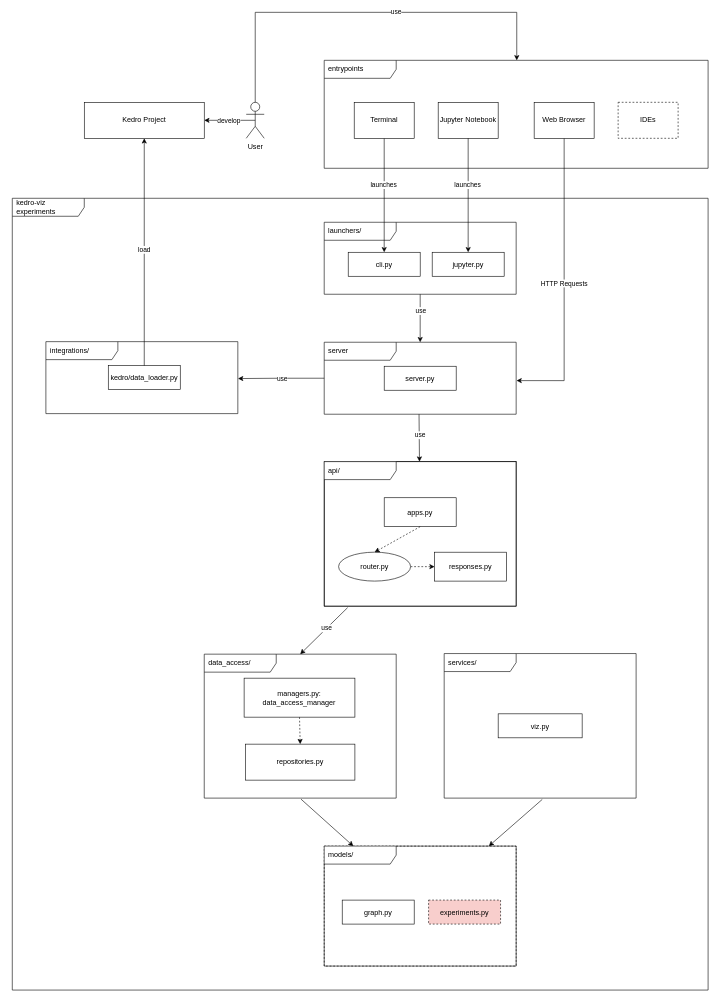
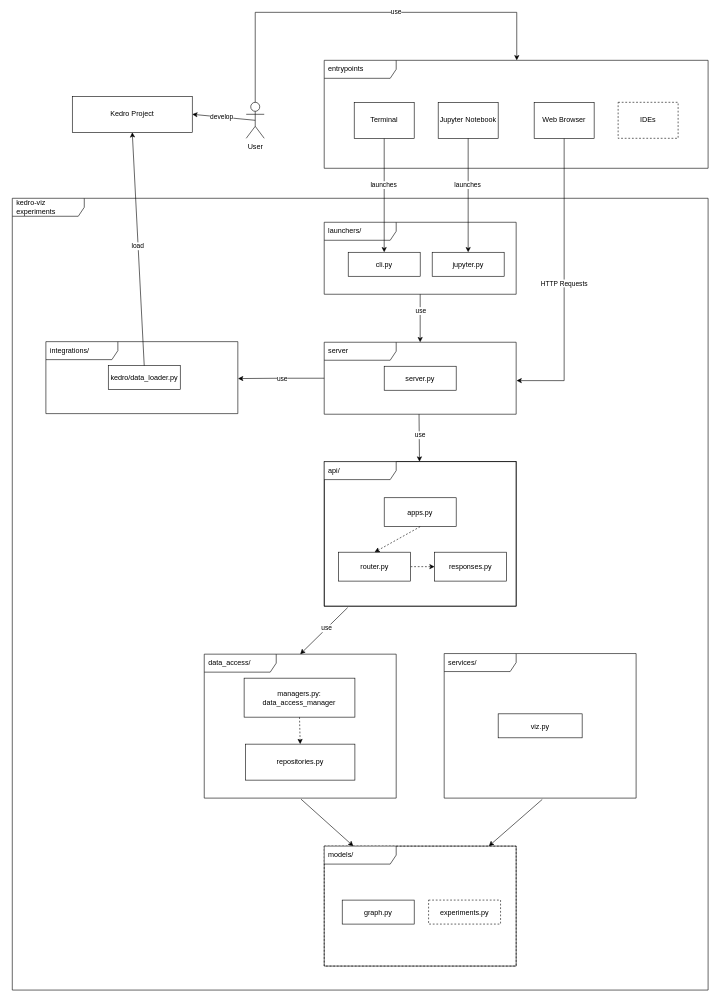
  <mxCell id="0" />
  <mxCell id="1" parent="0" />
  <mxCell id="2" value="entrypoints" style="shape=umlFrame;whiteSpace=wrap;html=1;width=120;height=30;boundedLbl=1;verticalAlign=middle;align=left;spacingLeft=5;strokeColor=#000000;" parent="1" vertex="1"><mxGeometry x="540" y="100" width="640" height="180" as="geometry" /></mxCell>
  <mxCell id="3" value="kedro-viz experiments" style="shape=umlFrame;whiteSpace=wrap;html=1;width=120;height=30;boundedLbl=1;verticalAlign=middle;align=left;spacingLeft=5;strokeColor=#000000;" parent="1" vertex="1"><mxGeometry x="20" y="330" width="1160" height="1320" as="geometry" /></mxCell>
  <mxCell id="4" style="edgeStyle=none;rounded=0;orthogonalLoop=1;jettySize=auto;html=1;fontColor=#000000;exitX=0.494;exitY=1;exitDx=0;exitDy=0;exitPerimeter=0;strokeColor=#000000;" parent="1" source="8" target="16" edge="1"><mxGeometry relative="1" as="geometry" /></mxCell>
  <mxCell id="5" value="use" style="edgeLabel;html=1;align=center;verticalAlign=middle;resizable=0;points=[];" parent="4" vertex="1" connectable="0"><mxGeometry x="-0.12" y="1" relative="1" as="geometry"><mxPoint as="offset" /></mxGeometry></mxCell>
  <mxCell id="6" style="edgeStyle=orthogonalEdgeStyle;rounded=0;orthogonalLoop=1;jettySize=auto;html=1;entryX=1.001;entryY=0.513;entryDx=0;entryDy=0;entryPerimeter=0;strokeColor=#000000;" parent="1" source="8" target="54" edge="1"><mxGeometry relative="1" as="geometry"><mxPoint x="400" y="630" as="targetPoint" /></mxGeometry></mxCell>
  <mxCell id="7" value="use" style="edgeLabel;html=1;align=center;verticalAlign=middle;resizable=0;points=[];" parent="6" vertex="1" connectable="0"><mxGeometry x="-0.012" relative="1" as="geometry"><mxPoint as="offset" /></mxGeometry></mxCell>
  <mxCell id="8" value="server" style="shape=umlFrame;whiteSpace=wrap;html=1;width=120;height=30;boundedLbl=1;verticalAlign=middle;align=left;spacingLeft=5;strokeColor=#000000;" parent="1" vertex="1"><mxGeometry x="540" y="570" width="320" height="120" as="geometry" /></mxCell>
  <mxCell id="9" value="server.py" style="fontStyle=0;strokeColor=#000000;" parent="1" vertex="1"><mxGeometry x="640" y="610" width="120" height="40" as="geometry" /></mxCell>
  <mxCell id="10" value="" style="group" parent="1" vertex="1" connectable="0"><mxGeometry x="340" y="1100" width="320" height="230" as="geometry" /></mxCell>
  <mxCell id="11" value="data_access/" style="shape=umlFrame;whiteSpace=wrap;html=1;width=120;height=30;boundedLbl=1;verticalAlign=middle;align=left;spacingLeft=5;strokeColor=#000000;" parent="10" vertex="1"><mxGeometry y="-10" width="320" height="240" as="geometry" /></mxCell>
  <mxCell id="12" style="edgeStyle=none;rounded=0;orthogonalLoop=1;jettySize=auto;html=1;exitX=0.5;exitY=1;exitDx=0;exitDy=0;entryX=0.5;entryY=0;entryDx=0;entryDy=0;dashed=1;strokeColor=#000000;" parent="10" source="13" target="14" edge="1"><mxGeometry relative="1" as="geometry" /></mxCell>
  <mxCell id="13" value="managers.py:&lt;br&gt;data_access_manager" style="rounded=0;whiteSpace=wrap;html=1;strokeColor=#000000;" parent="10" vertex="1"><mxGeometry x="66.46" y="30" width="184.73" height="65" as="geometry" /></mxCell>
  <mxCell id="14" value="repositories.py" style="rounded=0;whiteSpace=wrap;html=1;strokeColor=#000000;" parent="10" vertex="1"><mxGeometry x="68.82" y="140" width="182.36" height="60" as="geometry" /></mxCell>
  <mxCell id="15" value="" style="group;strokeColor=#000000;" parent="1" vertex="1" connectable="0"><mxGeometry x="540" y="769" width="320" height="241" as="geometry" /></mxCell>
  <mxCell id="16" value="api/" style="shape=umlFrame;whiteSpace=wrap;html=1;width=120;height=30;boundedLbl=1;verticalAlign=middle;align=left;spacingLeft=5;strokeColor=#000000;" parent="15" vertex="1"><mxGeometry width="320" height="241" as="geometry" /></mxCell>
  <mxCell id="17" value="apps.py" style="fontStyle=0;strokeColor=#000000;" parent="15" vertex="1"><mxGeometry x="100" y="60.25" width="120" height="48.2" as="geometry" /></mxCell>
  <mxCell id="18" value="responses.py" style="fontStyle=0;strokeColor=#000000;" parent="15" vertex="1"><mxGeometry x="184" y="150.995" width="120" height="48.2" as="geometry" /></mxCell>
  <mxCell id="19" style="edgeStyle=none;rounded=0;orthogonalLoop=1;jettySize=auto;html=1;exitX=1;exitY=0.5;exitDx=0;exitDy=0;dashed=1;strokeColor=#000000;" parent="15" source="20" target="18" edge="1"><mxGeometry relative="1" as="geometry" /></mxCell>
- <mxCell id="20" value="router.py" style="ellipse;fontStyle=0;strokeColor=#000000;" parent="15" vertex="1"><mxGeometry x="24" y="150.995" width="120" height="48.2" as="geometry" /></mxCell>
+ <mxCell id="20" value="router.py" style="fontStyle=0;strokeColor=#000000;" parent="15" vertex="1"><mxGeometry x="24" y="150.995" width="120" height="48.2" as="geometry" /></mxCell>
  <mxCell id="21" style="edgeStyle=none;rounded=0;orthogonalLoop=1;jettySize=auto;html=1;exitX=0.5;exitY=1;exitDx=0;exitDy=0;entryX=0.5;entryY=0;entryDx=0;entryDy=0;dashed=1;strokeColor=#000000;" parent="15" source="17" target="20" edge="1"><mxGeometry relative="1" as="geometry" /></mxCell>
  <mxCell id="22" value="services/" style="shape=umlFrame;whiteSpace=wrap;html=1;width=120;height=30;boundedLbl=1;verticalAlign=middle;align=left;spacingLeft=5;strokeColor=#000000;" parent="1" vertex="1"><mxGeometry x="740" y="1089" width="320" height="241" as="geometry" /></mxCell>
  <mxCell id="23" value="viz.py" style="fontStyle=0;strokeColor=#000000;" parent="1" vertex="1"><mxGeometry x="830" y="1189.5" width="140" height="40" as="geometry" /></mxCell>
  <mxCell id="24" value="" style="group;dashed=1;strokeColor=#000000;" parent="1" vertex="1" connectable="0"><mxGeometry x="540" y="1410" width="320" height="200" as="geometry" /></mxCell>
  <mxCell id="25" value="models/" style="shape=umlFrame;whiteSpace=wrap;html=1;width=120;height=30;boundedLbl=1;verticalAlign=middle;align=left;spacingLeft=5;strokeColor=#000000;" parent="24" vertex="1"><mxGeometry width="320" height="200" as="geometry" /></mxCell>
  <mxCell id="26" value="graph.py" style="fontStyle=0;strokeColor=#000000;" parent="24" vertex="1"><mxGeometry x="30" y="90" width="120" height="40.0" as="geometry" /></mxCell>
- <mxCell id="27" value="experiments.py" style="fontStyle=0;dashed=1;strokeColor=#000000;fillColor=#f8cecc;" parent="24" vertex="1"><mxGeometry x="174" y="90" width="120" height="40.0" as="geometry" /></mxCell>
+ <mxCell id="27" value="experiments.py" style="fontStyle=0;dashed=1;strokeColor=#000000;" parent="24" vertex="1"><mxGeometry x="174" y="90" width="120" height="40.0" as="geometry" /></mxCell>
  <mxCell id="28" style="edgeStyle=orthogonalEdgeStyle;rounded=0;orthogonalLoop=1;jettySize=auto;html=1;entryX=0.5;entryY=0;entryDx=0;entryDy=0;entryPerimeter=0;strokeColor=#000000;" parent="1" source="30" target="8" edge="1"><mxGeometry relative="1" as="geometry" /></mxCell>
  <mxCell id="29" value="use" style="edgeLabel;html=1;align=center;verticalAlign=middle;resizable=0;points=[];" parent="28" vertex="1" connectable="0"><mxGeometry x="-0.322" relative="1" as="geometry"><mxPoint as="offset" /></mxGeometry></mxCell>
  <mxCell id="30" value="launchers/" style="shape=umlFrame;whiteSpace=wrap;html=1;width=120;height=30;boundedLbl=1;verticalAlign=middle;align=left;spacingLeft=5;strokeColor=#000000;" parent="1" vertex="1"><mxGeometry x="540" y="370" width="320" height="120" as="geometry" /></mxCell>
  <mxCell id="31" value="cli.py" style="fontStyle=0;strokeColor=#000000;" parent="1" vertex="1"><mxGeometry x="580" y="420" width="120" height="40" as="geometry" /></mxCell>
  <mxCell id="32" value="jupyter.py" style="fontStyle=0;strokeColor=#000000;" parent="1" vertex="1"><mxGeometry x="720" y="420" width="120" height="40" as="geometry" /></mxCell>
  <mxCell id="33" style="rounded=0;orthogonalLoop=1;jettySize=auto;html=1;exitX=0.122;exitY=1.01;exitDx=0;exitDy=0;exitPerimeter=0;entryX=0.5;entryY=0;entryDx=0;entryDy=0;entryPerimeter=0;strokeColor=#000000;" parent="1" source="16" target="11" edge="1"><mxGeometry relative="1" as="geometry"><mxPoint x="829.012" y="1020" as="sourcePoint" /><mxPoint x="910" y="1102" as="targetPoint" /></mxGeometry></mxCell>
  <mxCell id="34" value="use" style="edgeLabel;html=1;align=center;verticalAlign=middle;resizable=0;points=[];" parent="33" vertex="1" connectable="0"><mxGeometry x="-0.115" y="-1" relative="1" as="geometry"><mxPoint as="offset" /></mxGeometry></mxCell>
  <mxCell id="35" style="rounded=0;orthogonalLoop=1;jettySize=auto;html=1;exitX=0.504;exitY=1.007;exitDx=0;exitDy=0;exitPerimeter=0;strokeColor=#000000;" parent="1" source="11" target="25" edge="1"><mxGeometry relative="1" as="geometry"><mxPoint x="589.04" y="1022.41" as="sourcePoint" /><mxPoint x="510" y="1100" as="targetPoint" /></mxGeometry></mxCell>
  <mxCell id="36" style="rounded=0;orthogonalLoop=1;jettySize=auto;html=1;exitX=0.511;exitY=1.009;exitDx=0;exitDy=0;exitPerimeter=0;strokeColor=#000000;" parent="1" source="22" target="25" edge="1"><mxGeometry relative="1" as="geometry"><mxPoint x="511.28" y="1341.68" as="sourcePoint" /><mxPoint x="674.48" y="1421" as="targetPoint" /></mxGeometry></mxCell>
- <mxCell id="37" value="Kedro Project" style="rounded=0;whiteSpace=wrap;html=1;strokeColor=#000000;" parent="1" vertex="1"><mxGeometry x="140" y="170" width="200" height="60" as="geometry" /></mxCell>
+ <mxCell id="37" value="Kedro Project" style="rounded=0;whiteSpace=wrap;html=1;strokeColor=#000000;" parent="1" vertex="1"><mxGeometry x="120" y="160" width="200" height="60" as="geometry" /></mxCell>
  <mxCell id="38" style="edgeStyle=none;rounded=0;orthogonalLoop=1;jettySize=auto;html=1;exitX=0.5;exitY=0.5;exitDx=0;exitDy=0;exitPerimeter=0;entryX=1;entryY=0.5;entryDx=0;entryDy=0;strokeColor=#000000;" parent="1" source="42" target="37" edge="1"><mxGeometry relative="1" as="geometry" /></mxCell>
  <mxCell id="39" value="develop" style="edgeLabel;html=1;align=center;verticalAlign=middle;resizable=0;points=[];" parent="38" vertex="1" connectable="0"><mxGeometry x="0.149" y="-1" relative="1" as="geometry"><mxPoint x="4.05" y="1" as="offset" /></mxGeometry></mxCell>
  <mxCell id="40" style="edgeStyle=orthogonalEdgeStyle;rounded=0;orthogonalLoop=1;jettySize=auto;html=1;strokeColor=#000000;" parent="1" source="42" edge="1"><mxGeometry relative="1" as="geometry"><mxPoint x="861" y="100" as="targetPoint" /><Array as="points"><mxPoint x="425" y="20" /><mxPoint x="861" y="20" /></Array></mxGeometry></mxCell>
  <mxCell id="41" value="use" style="edgeLabel;html=1;align=center;verticalAlign=middle;resizable=0;points=[];" parent="40" vertex="1" connectable="0"><mxGeometry x="0.343" y="1" relative="1" as="geometry"><mxPoint x="-62.14" as="offset" /></mxGeometry></mxCell>
  <mxCell id="42" value="User" style="shape=umlActor;verticalLabelPosition=bottom;verticalAlign=top;html=1;outlineConnect=0;fillColor=none;strokeColor=#000000;" parent="1" vertex="1"><mxGeometry x="410" y="170" width="30" height="60" as="geometry" /></mxCell>
  <mxCell id="43" style="rounded=0;orthogonalLoop=1;jettySize=auto;html=1;exitX=0.5;exitY=1;exitDx=0;exitDy=0;entryX=0.5;entryY=0;entryDx=0;entryDy=0;strokeColor=#000000;" parent="1" source="45" target="31" edge="1"><mxGeometry relative="1" as="geometry" /></mxCell>
  <mxCell id="44" value="launches" style="edgeLabel;html=1;align=center;verticalAlign=middle;resizable=0;points=[];" parent="43" vertex="1" connectable="0"><mxGeometry x="-0.186" y="-1" relative="1" as="geometry"><mxPoint x="-1" as="offset" /></mxGeometry></mxCell>
  <mxCell id="45" value="Terminal" style="rounded=0;whiteSpace=wrap;html=1;strokeColor=#000000;" parent="1" vertex="1"><mxGeometry x="590" y="170" width="100" height="60" as="geometry" /></mxCell>
  <mxCell id="46" value="Jupyter Notebook" style="rounded=0;whiteSpace=wrap;html=1;strokeColor=#000000;" parent="1" vertex="1"><mxGeometry x="730" y="170" width="100" height="60" as="geometry" /></mxCell>
  <mxCell id="47" value="HTTP Requests" style="edgeStyle=orthogonalEdgeStyle;rounded=0;orthogonalLoop=1;jettySize=auto;html=1;exitX=0.5;exitY=1;exitDx=0;exitDy=0;entryX=1.002;entryY=0.533;entryDx=0;entryDy=0;entryPerimeter=0;strokeColor=#000000;" parent="1" source="48" target="8" edge="1"><mxGeometry relative="1" as="geometry" /></mxCell>
  <mxCell id="48" value="Web Browser" style="rounded=0;whiteSpace=wrap;html=1;strokeColor=#000000;" parent="1" vertex="1"><mxGeometry x="890" y="170" width="100" height="60" as="geometry" /></mxCell>
  <mxCell id="49" style="edgeStyle=none;rounded=0;orthogonalLoop=1;jettySize=auto;html=1;exitX=0.5;exitY=0;exitDx=0;exitDy=0;entryX=0.5;entryY=1;entryDx=0;entryDy=0;strokeColor=#000000;" parent="1" target="37" edge="1"><mxGeometry relative="1" as="geometry"><mxPoint x="240" y="610" as="sourcePoint" /></mxGeometry></mxCell>
  <mxCell id="50" value="load" style="edgeLabel;html=1;align=center;verticalAlign=middle;resizable=0;points=[];" parent="49" vertex="1" connectable="0"><mxGeometry x="0.028" y="1" relative="1" as="geometry"><mxPoint as="offset" /></mxGeometry></mxCell>
  <mxCell id="51" value="IDEs" style="rounded=0;whiteSpace=wrap;html=1;dashed=1;strokeColor=#000000;" parent="1" vertex="1"><mxGeometry x="1030" y="170" width="100" height="60" as="geometry" /></mxCell>
  <mxCell id="52" style="rounded=0;orthogonalLoop=1;jettySize=auto;html=1;exitX=0.5;exitY=1;exitDx=0;exitDy=0;entryX=0.5;entryY=0;entryDx=0;entryDy=0;strokeColor=#000000;" parent="1" source="46" target="32" edge="1"><mxGeometry relative="1" as="geometry"><mxPoint x="600" y="240" as="sourcePoint" /><mxPoint x="650" y="430" as="targetPoint" /></mxGeometry></mxCell>
  <mxCell id="53" value="launches" style="edgeLabel;html=1;align=center;verticalAlign=middle;resizable=0;points=[];" parent="52" vertex="1" connectable="0"><mxGeometry x="-0.186" y="-1" relative="1" as="geometry"><mxPoint x="-1" as="offset" /></mxGeometry></mxCell>
  <mxCell id="54" value="integrations/" style="shape=umlFrame;whiteSpace=wrap;html=1;width=120;height=30;boundedLbl=1;verticalAlign=middle;align=left;spacingLeft=5;strokeColor=#000000;" parent="1" vertex="1"><mxGeometry x="76" y="569" width="320" height="120" as="geometry" /></mxCell>
  <mxCell id="55" value="kedro/data_loader.py" style="fontStyle=0;strokeColor=#000000;" parent="1" vertex="1"><mxGeometry x="180" y="609" width="120" height="40" as="geometry" /></mxCell>
